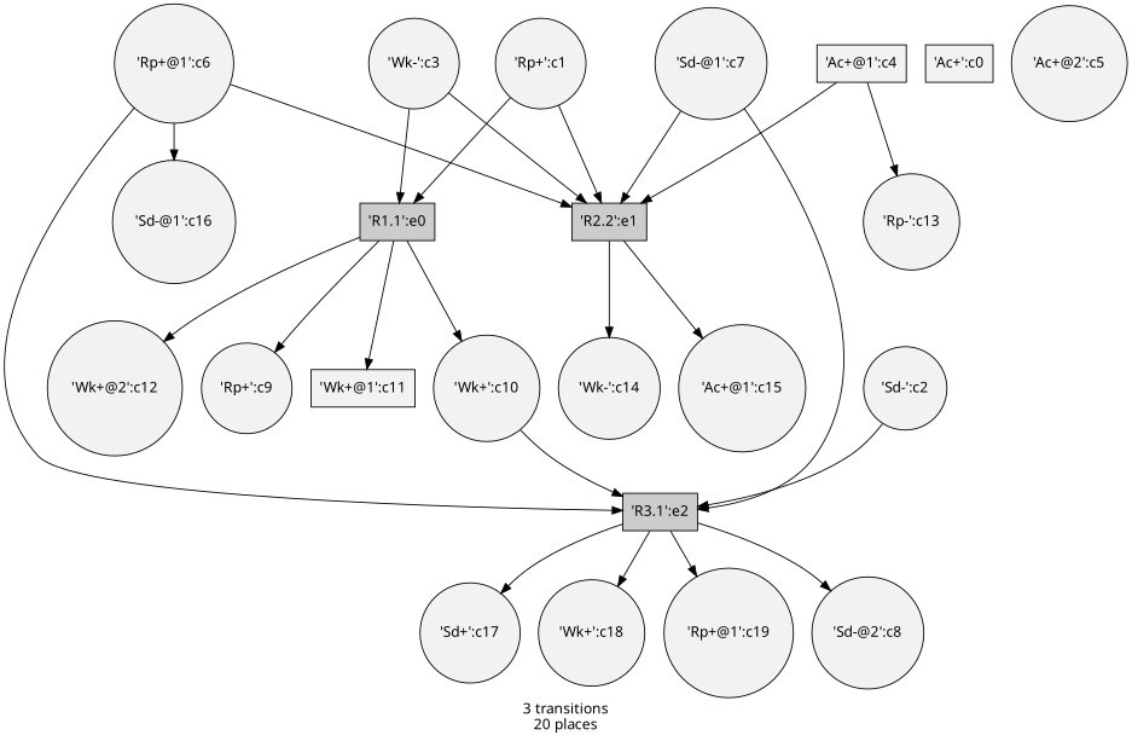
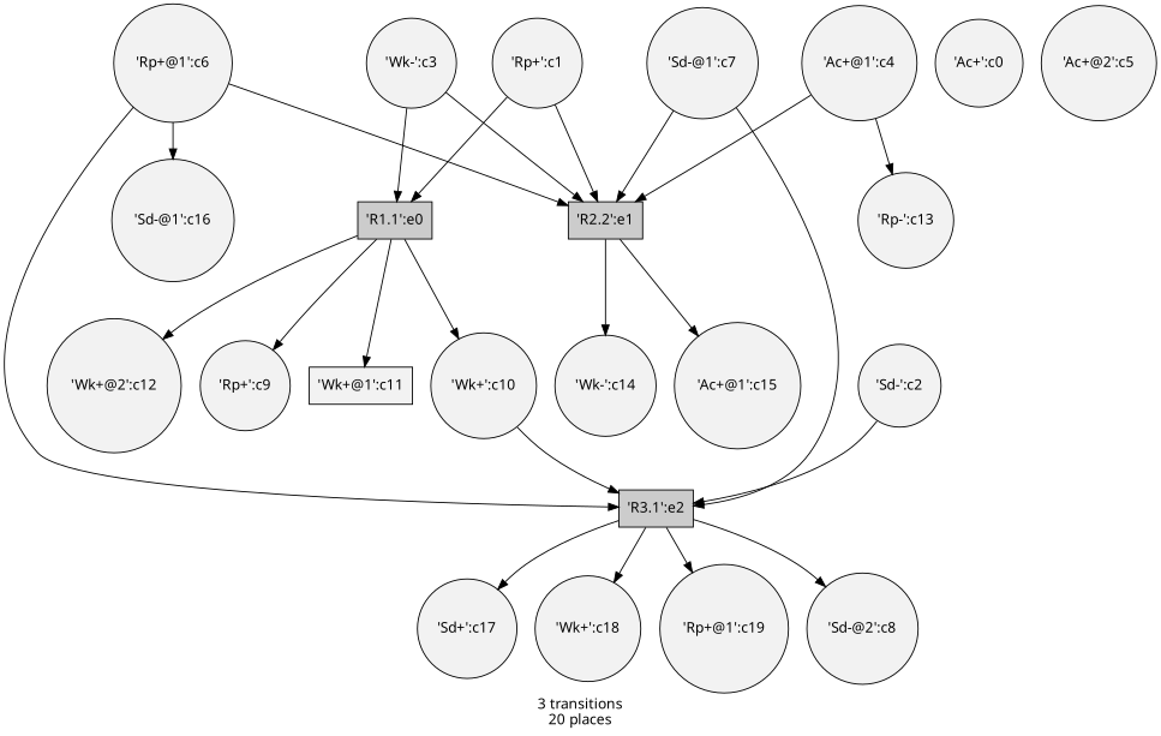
  digraph {
    fontname="Noto Sans"
    label="3 transitions\n20 places"
    node [fillcolor=gray95 fontname="Noto Sans" shape=circle style=filled]
    edge [fontname="Noto Sans"]
    n1 [fillcolor=gray80 label="'R1.1':e0" shape=box]
    n2 [label="'Rp+':c9"]
    n3 [label="'Wk+':c10"]
    n4 [label="'Wk+@1':c11" shape=box]
    n5 [label="'Wk+@2':c12"]
    n6 [fillcolor=gray80 label="'R3.1':e2" shape=box]
    n7 [fillcolor=gray80 label="'R2.2':e1" shape=box]
    n8 [label="'Wk-':c14"]
    n9 [label="'Ac+@1':c15"]
    n10 [label="'Rp-':c13"]
    n11 [label="'Sd-@1':c16"]
    n12 [label="'Sd+':c17"]
    n13 [label="'Wk+':c18"]
    n14 [label="'Rp+@1':c19"]
    n15 [label="'Sd-@2':c8"]
-   n16 [label="'Ac+':c0" shape=box]
+   n16 [label="'Ac+':c0"]
    n17 [label="'Rp+':c1"]
    n18 [label="'Sd-':c2"]
    n19 [label="'Wk-':c3"]
-   n20 [label="'Ac+@1':c4" shape=box]
+   n20 [label="'Ac+@1':c4"]
    n21 [label="'Ac+@2':c5"]
    n22 [label="'Rp+@1':c6"]
    n23 [label="'Sd-@1':c7"]
    n1 -> n2
    n1 -> n3
    n1 -> n4
    n1 -> n5
    n3 -> n6
    n6 -> n12
    n6 -> n13
    n6 -> n14
    n6 -> n15
    n7 -> n8
    n7 -> n9
    n17 -> n1
    n17 -> n7
    n18 -> n6
    n19 -> n1
    n19 -> n7
    n20 -> n7
    n20 -> n10
    n22 -> n6
    n22 -> n7
    n22 -> n11
    n23 -> n6
    n23 -> n7
  }
